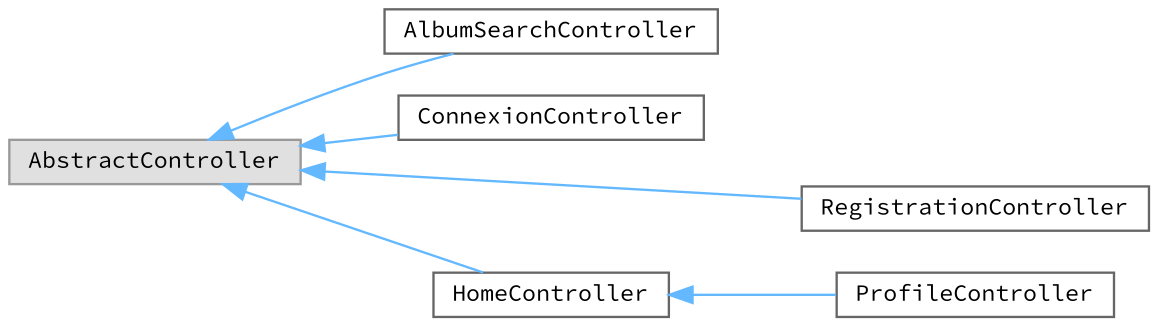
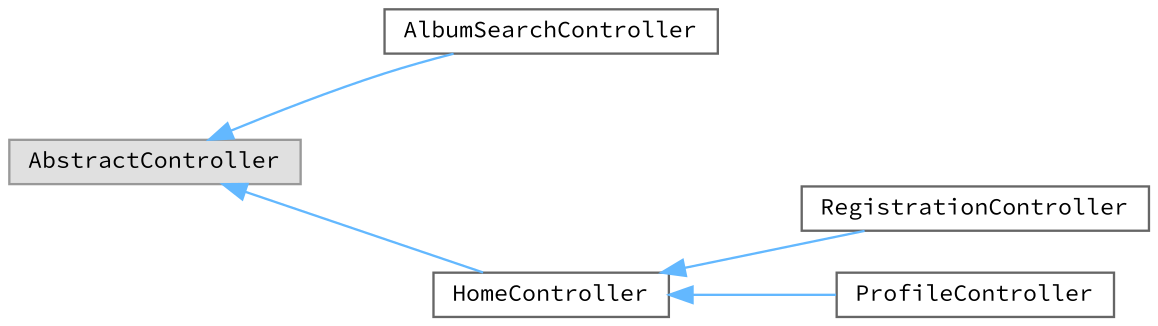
  digraph {
    fontname="Source Code Pro"
    rankdir=LR
    node [color=grey40 fillcolor=white fontname="Source Code Pro" fontsize=10 shape=box style=filled]
    edge [color=steelblue1 dir=back fontname="Source Code Pro" fontsize=10 labelfontname=Helvetica labelfontsize=10 style=solid]
    n1 [color=grey60 fillcolor="#E0E0E0" height=0.2 label=AbstractController width=0.4]
    n2 [height=0.2 label=AlbumSearchController width=0.4]
-   n3 [height=0.2 label=ConnexionController width=0.4]
    n4 [height=0.2 label=HomeController width=0.4]
    n5 [height=0.2 label=RegistrationController width=0.4]
    n6 [height=0.2 label=ProfileController width=0.4]
    n1 -> n2
-   n1 -> n3
    n1 -> n4
-   n1 -> n5
+   n4 -> n5
    n4 -> n6
  }
